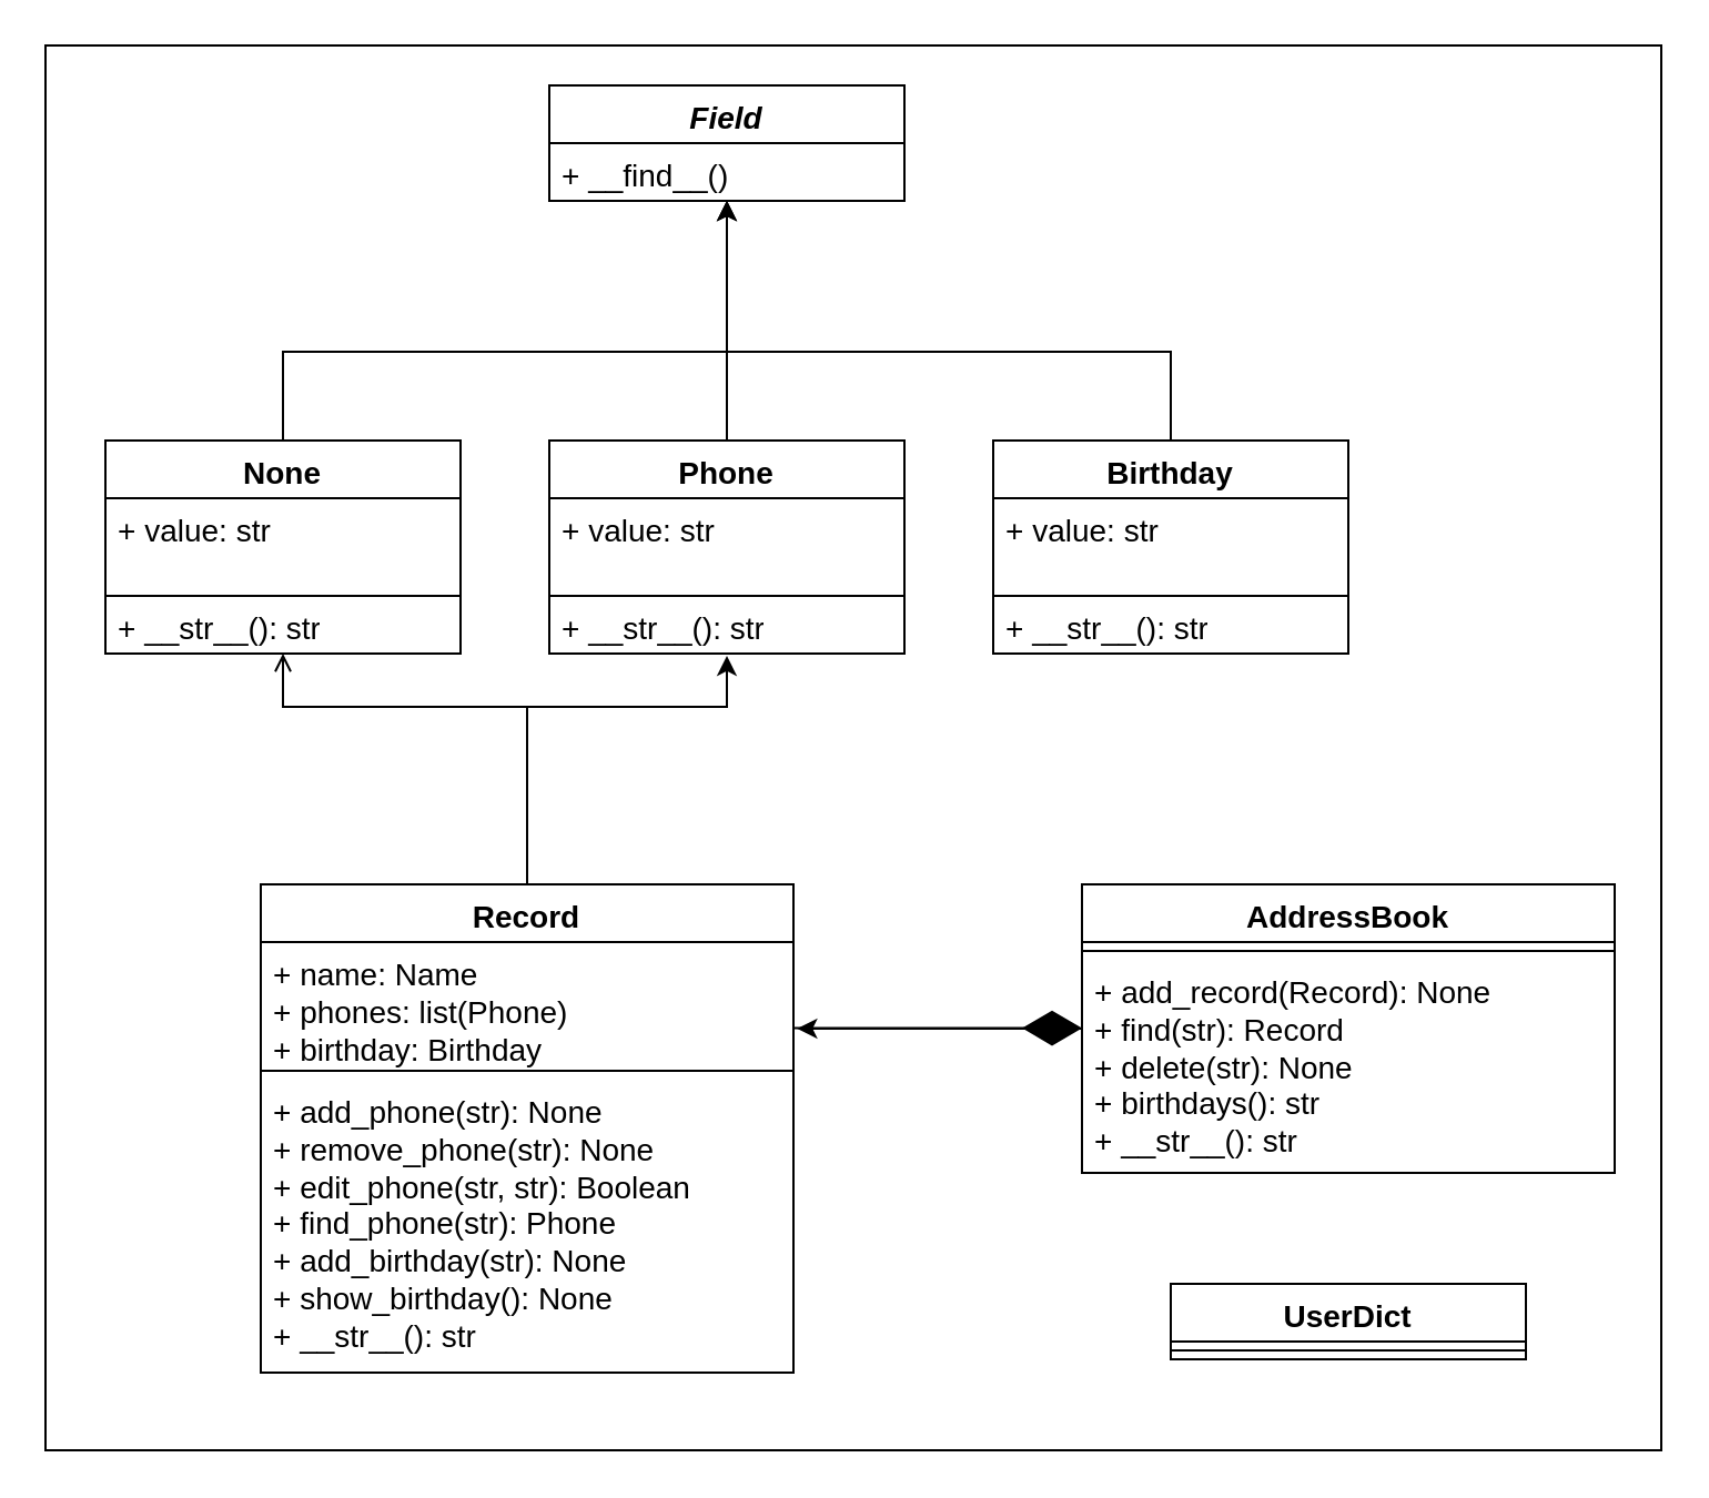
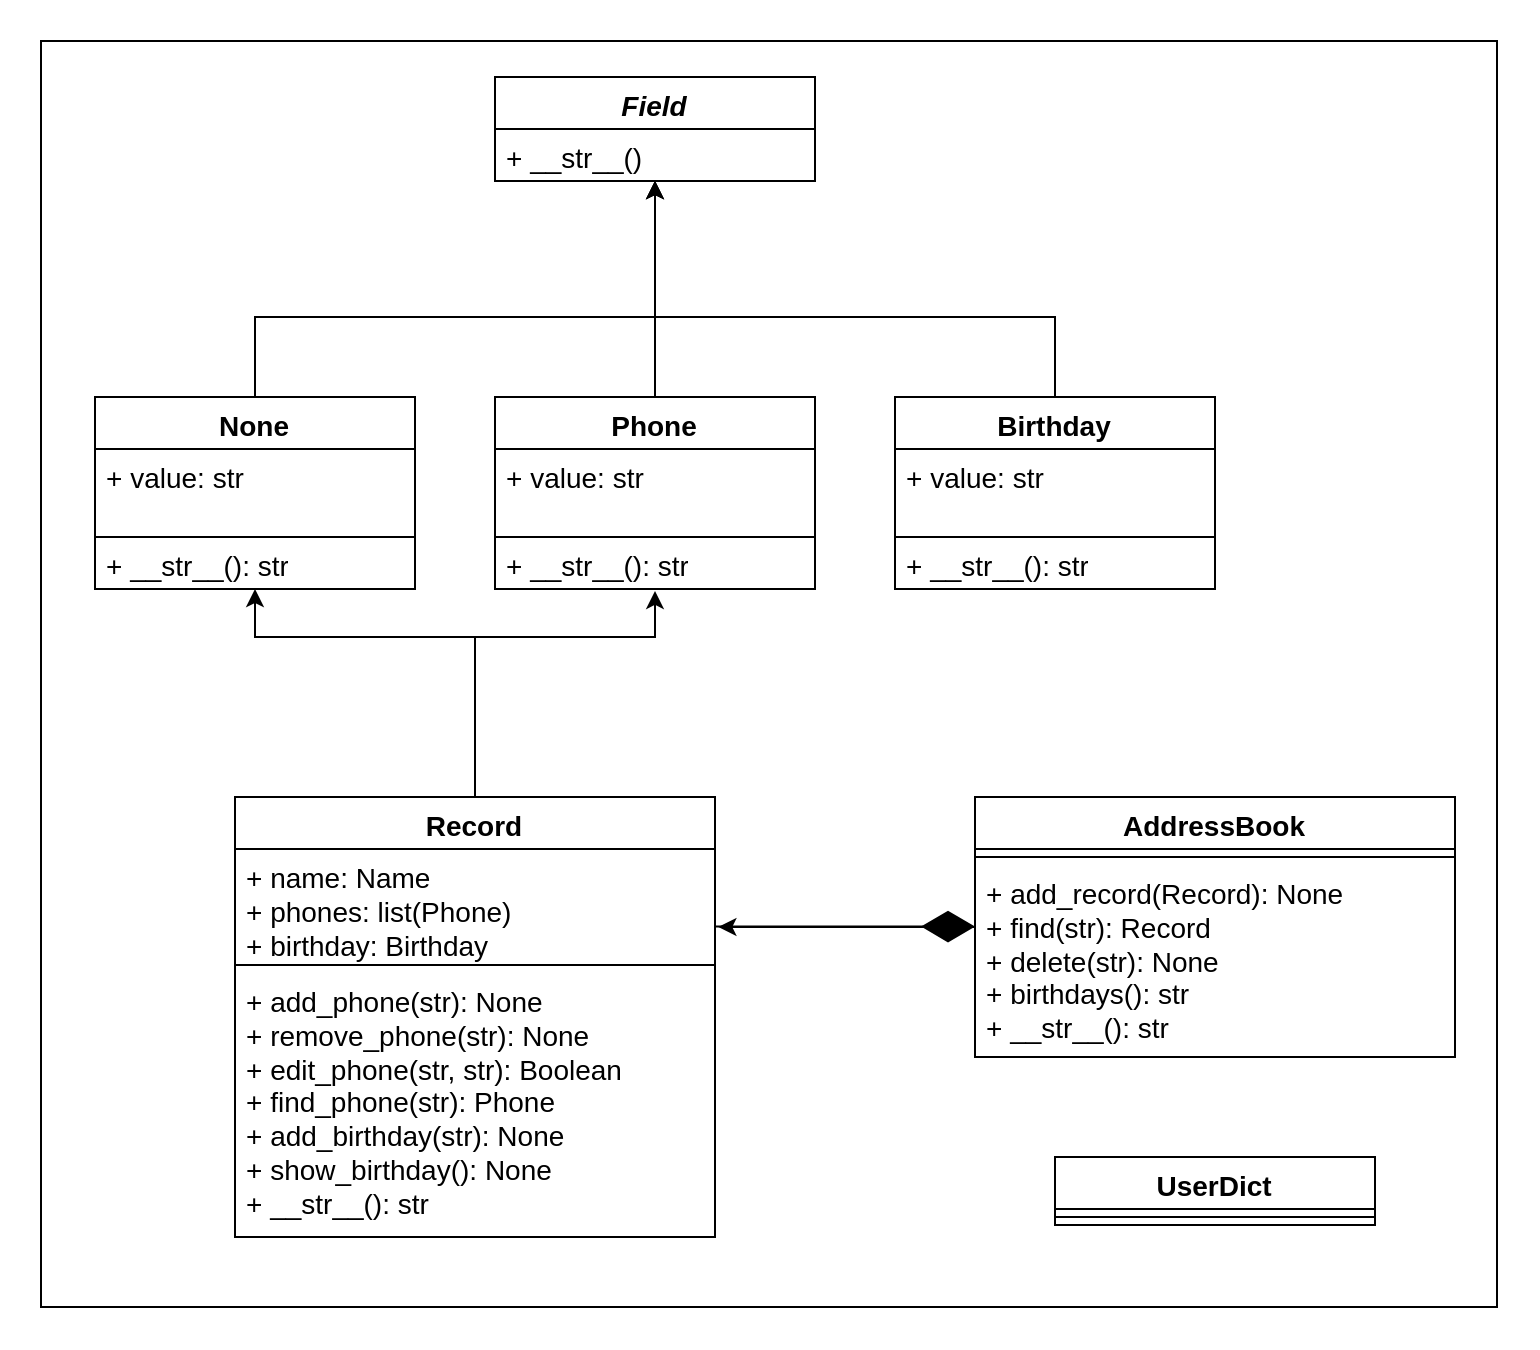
  <mxCell id="0" />
  <mxCell id="1" parent="0" />
  <mxCell id="2" value="" style="rounded=0;whiteSpace=wrap;html=1;" parent="1" vertex="1"><mxGeometry x="20" y="20" width="728" height="633" as="geometry" /></mxCell>
  <mxCell id="3" value="&lt;i&gt;Field&lt;/i&gt;" style="swimlane;fontStyle=1;align=center;verticalAlign=top;childLayout=stackLayout;horizontal=1;startSize=26;horizontalStack=0;resizeParent=1;resizeParentMax=0;resizeLast=0;collapsible=1;marginBottom=0;whiteSpace=wrap;html=1;fontSize=14;" parent="1" vertex="1"><mxGeometry x="247" y="38" width="160" height="52" as="geometry" /></mxCell>
- <mxCell id="4" value="+ __find__()&lt;div&gt;&lt;br&gt;&lt;/div&gt;" style="text;strokeColor=none;fillColor=none;align=left;verticalAlign=top;spacingLeft=4;spacingRight=4;overflow=hidden;rotatable=0;points=[[0,0.5],[1,0.5]];portConstraint=eastwest;whiteSpace=wrap;html=1;fontSize=14;" parent="3" vertex="1"><mxGeometry y="26" width="160" height="26" as="geometry" /></mxCell>
+ <mxCell id="4" value="+ __str__()&lt;div&gt;&lt;br&gt;&lt;/div&gt;" style="text;strokeColor=none;fillColor=none;align=left;verticalAlign=top;spacingLeft=4;spacingRight=4;overflow=hidden;rotatable=0;points=[[0,0.5],[1,0.5]];portConstraint=eastwest;whiteSpace=wrap;html=1;fontSize=14;" parent="3" vertex="1"><mxGeometry y="26" width="160" height="26" as="geometry" /></mxCell>
  <mxCell id="5" style="edgeStyle=orthogonalEdgeStyle;rounded=0;orthogonalLoop=1;jettySize=auto;html=1;" parent="1" source="6" target="3" edge="1"><mxGeometry relative="1" as="geometry" /></mxCell>
  <mxCell id="6" value="Phone" style="swimlane;fontStyle=1;align=center;verticalAlign=top;childLayout=stackLayout;horizontal=1;startSize=26;horizontalStack=0;resizeParent=1;resizeParentMax=0;resizeLast=0;collapsible=1;marginBottom=0;whiteSpace=wrap;html=1;fontSize=14;" parent="1" vertex="1"><mxGeometry x="247" y="198" width="160" height="96" as="geometry" /></mxCell>
  <mxCell id="7" value="+ value: str" style="text;strokeColor=none;fillColor=none;align=left;verticalAlign=top;spacingLeft=4;spacingRight=4;overflow=hidden;rotatable=0;points=[[0,0.5],[1,0.5]];portConstraint=eastwest;whiteSpace=wrap;html=1;fontSize=14;" parent="6" vertex="1"><mxGeometry y="26" width="160" height="44" as="geometry" /></mxCell>
  <mxCell id="8" value="&lt;div&gt;+ __str__(): str&lt;br&gt;&lt;/div&gt;" style="text;strokeColor=default;fillColor=none;align=left;verticalAlign=top;spacingLeft=4;spacingRight=4;overflow=hidden;rotatable=0;points=[[0,0.5],[1,0.5]];portConstraint=eastwest;whiteSpace=wrap;html=1;fontSize=14;" vertex="1" parent="6"><mxGeometry y="70" width="160" height="26" as="geometry" /></mxCell>
  <mxCell id="9" style="edgeStyle=orthogonalEdgeStyle;rounded=0;orthogonalLoop=1;jettySize=auto;html=1;" parent="1" source="10" target="3" edge="1"><mxGeometry relative="1" as="geometry"><mxPoint x="127" y="168" as="targetPoint" /><Array as="points"><mxPoint x="127" y="158" /><mxPoint x="327" y="158" /></Array></mxGeometry></mxCell>
  <mxCell id="10" value="None" style="swimlane;fontStyle=1;align=center;verticalAlign=top;childLayout=stackLayout;horizontal=1;startSize=26;horizontalStack=0;resizeParent=1;resizeParentMax=0;resizeLast=0;collapsible=1;marginBottom=0;whiteSpace=wrap;html=1;fontSize=14;" parent="1" vertex="1"><mxGeometry x="47" y="198" width="160" height="96" as="geometry" /></mxCell>
  <mxCell id="11" value="+ value: str" style="text;strokeColor=none;fillColor=none;align=left;verticalAlign=top;spacingLeft=4;spacingRight=4;overflow=hidden;rotatable=0;points=[[0,0.5],[1,0.5]];portConstraint=eastwest;whiteSpace=wrap;html=1;fontSize=14;" parent="10" vertex="1"><mxGeometry y="26" width="160" height="44" as="geometry" /></mxCell>
  <mxCell id="12" value="&lt;div&gt;+ __str__(): str&lt;br&gt;&lt;/div&gt;" style="text;strokeColor=default;fillColor=none;align=left;verticalAlign=top;spacingLeft=4;spacingRight=4;overflow=hidden;rotatable=0;points=[[0,0.5],[1,0.5]];portConstraint=eastwest;whiteSpace=wrap;html=1;fontSize=14;" vertex="1" parent="10"><mxGeometry y="70" width="160" height="26" as="geometry" /></mxCell>
  <mxCell id="13" style="edgeStyle=orthogonalEdgeStyle;rounded=0;orthogonalLoop=1;jettySize=auto;html=1;" parent="1" source="14" target="3" edge="1"><mxGeometry relative="1" as="geometry"><Array as="points"><mxPoint x="527" y="158" /><mxPoint x="327" y="158" /></Array></mxGeometry></mxCell>
  <mxCell id="14" value="Birthday" style="swimlane;fontStyle=1;align=center;verticalAlign=top;childLayout=stackLayout;horizontal=1;startSize=26;horizontalStack=0;resizeParent=1;resizeParentMax=0;resizeLast=0;collapsible=1;marginBottom=0;whiteSpace=wrap;html=1;fontSize=14;" parent="1" vertex="1"><mxGeometry x="447" y="198" width="160" height="96" as="geometry" /></mxCell>
  <mxCell id="15" value="+ value: str" style="text;strokeColor=none;fillColor=none;align=left;verticalAlign=top;spacingLeft=4;spacingRight=4;overflow=hidden;rotatable=0;points=[[0,0.5],[1,0.5]];portConstraint=eastwest;whiteSpace=wrap;html=1;fontSize=14;" parent="14" vertex="1"><mxGeometry y="26" width="160" height="44" as="geometry" /></mxCell>
  <mxCell id="16" value="+ __str__(): str" style="text;strokeColor=default;fillColor=none;align=left;verticalAlign=top;spacingLeft=4;spacingRight=4;overflow=hidden;rotatable=0;points=[[0,0.5],[1,0.5]];portConstraint=eastwest;whiteSpace=wrap;html=1;fontSize=14;" vertex="1" parent="14"><mxGeometry y="70" width="160" height="26" as="geometry" /></mxCell>
- <mxCell id="17" style="edgeStyle=orthogonalEdgeStyle;rounded=0;orthogonalLoop=1;jettySize=auto;html=1;entryX=0.5;entryY=1;entryDx=0;entryDy=0;endArrow=open;" parent="1" source="18" target="10" edge="1"><mxGeometry relative="1" as="geometry"><Array as="points"><mxPoint x="237" y="318" /><mxPoint x="127" y="318" /></Array></mxGeometry></mxCell>
+ <mxCell id="17" style="edgeStyle=orthogonalEdgeStyle;rounded=0;orthogonalLoop=1;jettySize=auto;html=1;entryX=0.5;entryY=1;entryDx=0;entryDy=0;" parent="1" source="18" target="10" edge="1"><mxGeometry relative="1" as="geometry"><Array as="points"><mxPoint x="237" y="318" /><mxPoint x="127" y="318" /></Array></mxGeometry></mxCell>
  <mxCell id="18" value="Record" style="swimlane;fontStyle=1;align=center;verticalAlign=top;childLayout=stackLayout;horizontal=1;startSize=26;horizontalStack=0;resizeParent=1;resizeParentMax=0;resizeLast=0;collapsible=1;marginBottom=0;whiteSpace=wrap;html=1;fontSize=14;" parent="1" vertex="1"><mxGeometry x="117" y="398" width="240" height="220" as="geometry" /></mxCell>
  <mxCell id="19" value="+ name: Name&lt;div style=&quot;font-size: 14px;&quot;&gt;+ phones: list(Phone)&lt;/div&gt;&lt;div style=&quot;font-size: 14px;&quot;&gt;+ birthday: Birthday&lt;/div&gt;" style="text;strokeColor=none;fillColor=none;align=left;verticalAlign=top;spacingLeft=4;spacingRight=4;overflow=hidden;rotatable=0;points=[[0,0.5],[1,0.5]];portConstraint=eastwest;whiteSpace=wrap;html=1;fontSize=14;" parent="18" vertex="1"><mxGeometry y="26" width="240" height="54" as="geometry" /></mxCell>
  <mxCell id="20" value="" style="line;strokeWidth=1;fillColor=none;align=left;verticalAlign=middle;spacingTop=-1;spacingLeft=3;spacingRight=3;rotatable=0;labelPosition=right;points=[];portConstraint=eastwest;strokeColor=inherit;" parent="18" vertex="1"><mxGeometry y="80" width="240" height="8" as="geometry" /></mxCell>
  <mxCell id="21" value="+ add_phone(str): None&lt;div style=&quot;font-size: 14px;&quot;&gt;+ remove_phone(str): None&lt;/div&gt;&lt;div style=&quot;font-size: 14px;&quot;&gt;+ edit_phone(str, str): Boolean&lt;/div&gt;&lt;div style=&quot;font-size: 14px;&quot;&gt;+ find_phone(str): Phone&lt;/div&gt;&lt;div style=&quot;font-size: 14px;&quot;&gt;+ add_birthday(str): None&lt;/div&gt;&lt;div style=&quot;font-size: 14px;&quot;&gt;+ show_birthday(): None&lt;/div&gt;&lt;div style=&quot;font-size: 14px;&quot;&gt;+ __str__():&amp;nbsp;&lt;span style=&quot;font-size: 14px; background-color: initial;&quot;&gt;str&lt;/span&gt;&lt;/div&gt;" style="text;strokeColor=none;fillColor=none;align=left;verticalAlign=top;spacingLeft=4;spacingRight=4;overflow=hidden;rotatable=0;points=[[0,0.5],[1,0.5]];portConstraint=eastwest;whiteSpace=wrap;html=1;fontSize=14;" parent="18" vertex="1"><mxGeometry y="88" width="240" height="132" as="geometry" /></mxCell>
  <mxCell id="22" value="AddressBook" style="swimlane;fontStyle=1;align=center;verticalAlign=top;childLayout=stackLayout;horizontal=1;startSize=26;horizontalStack=0;resizeParent=1;resizeParentMax=0;resizeLast=0;collapsible=1;marginBottom=0;whiteSpace=wrap;html=1;fontSize=14;" parent="1" vertex="1"><mxGeometry x="487" y="398" width="240" height="130" as="geometry" /></mxCell>
  <mxCell id="23" value="" style="line;strokeWidth=1;fillColor=none;align=left;verticalAlign=middle;spacingTop=-1;spacingLeft=3;spacingRight=3;rotatable=0;labelPosition=right;points=[];portConstraint=eastwest;strokeColor=inherit;" parent="22" vertex="1"><mxGeometry y="26" width="240" height="8" as="geometry" /></mxCell>
  <mxCell id="24" value="+ add_record(Record): None&lt;div style=&quot;font-size: 14px;&quot;&gt;+ find(str): Record&lt;/div&gt;&lt;div style=&quot;font-size: 14px;&quot;&gt;+ delete(str): None&lt;/div&gt;&lt;div style=&quot;font-size: 14px;&quot;&gt;+ birthdays(): str&lt;/div&gt;&lt;div style=&quot;font-size: 14px;&quot;&gt;+ __str__(): str&lt;/div&gt;" style="text;strokeColor=none;fillColor=none;align=left;verticalAlign=top;spacingLeft=4;spacingRight=4;overflow=hidden;rotatable=0;points=[[0,0.5],[1,0.5]];portConstraint=eastwest;whiteSpace=wrap;html=1;fontSize=14;" parent="22" vertex="1"><mxGeometry y="34" width="240" height="96" as="geometry" /></mxCell>
  <mxCell id="25" value="" style="endArrow=diamondThin;endFill=1;endSize=24;html=1;rounded=0;" parent="1" edge="1"><mxGeometry width="160" relative="1" as="geometry"><mxPoint x="357" y="462.8" as="sourcePoint" /><mxPoint x="487" y="462.8" as="targetPoint" /></mxGeometry></mxCell>
  <mxCell id="26" value="UserDict" style="swimlane;fontStyle=1;align=center;verticalAlign=top;childLayout=stackLayout;horizontal=1;startSize=26;horizontalStack=0;resizeParent=1;resizeParentMax=0;resizeLast=0;collapsible=1;marginBottom=0;whiteSpace=wrap;html=1;fontSize=14;" parent="1" vertex="1"><mxGeometry x="527" y="578" width="160" height="34" as="geometry" /></mxCell>
  <mxCell id="27" value="" style="line;strokeWidth=1;fillColor=none;align=left;verticalAlign=middle;spacingTop=-1;spacingLeft=3;spacingRight=3;rotatable=0;labelPosition=right;points=[];portConstraint=eastwest;strokeColor=inherit;" parent="26" vertex="1"><mxGeometry y="26" width="160" height="8" as="geometry" /></mxCell>
  <mxCell id="28" style="edgeStyle=orthogonalEdgeStyle;rounded=0;orthogonalLoop=1;jettySize=auto;html=1;entryX=1.007;entryY=0.722;entryDx=0;entryDy=0;entryPerimeter=0;" parent="1" source="22" target="19" edge="1"><mxGeometry relative="1" as="geometry" /></mxCell>
  <mxCell id="29" style="edgeStyle=orthogonalEdgeStyle;rounded=0;orthogonalLoop=1;jettySize=auto;html=1;entryX=0.5;entryY=1.038;entryDx=0;entryDy=0;entryPerimeter=0;" edge="1" parent="1" source="18" target="8"><mxGeometry relative="1" as="geometry"><Array as="points"><mxPoint x="237" y="318" /><mxPoint x="327" y="318" /></Array></mxGeometry></mxCell>
